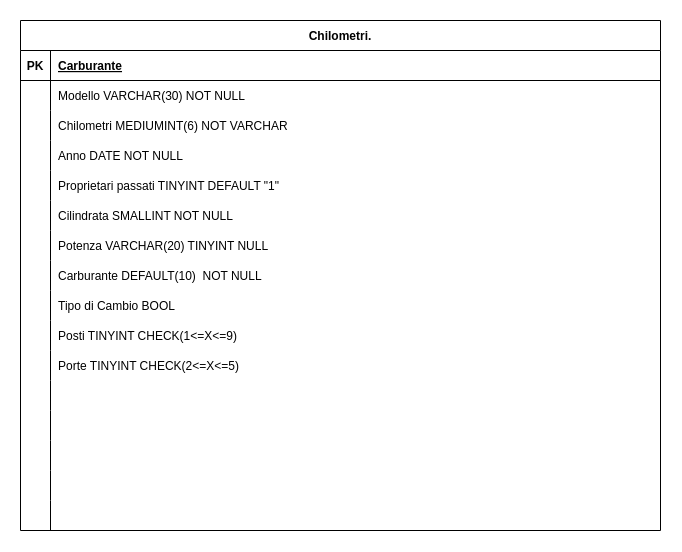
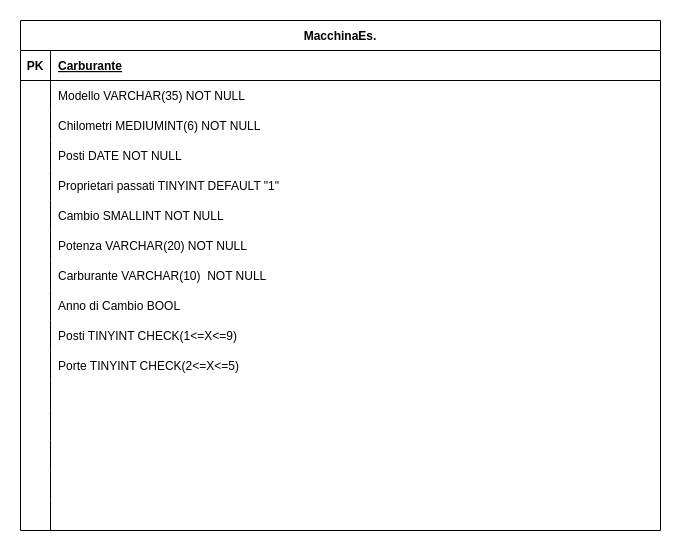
  <mxCell id="0" />
  <mxCell id="1" parent="0" />
- <mxCell id="2" value="Chilometri." style="shape=table;startSize=30;container=1;collapsible=1;childLayout=tableLayout;fixedRows=1;rowLines=0;fontStyle=1;align=center;resizeLast=1;" vertex="1" parent="1"><mxGeometry x="20" y="20" width="640" height="510" as="geometry" /></mxCell>
+ <mxCell id="2" value="MacchinaEs." style="shape=table;startSize=30;container=1;collapsible=1;childLayout=tableLayout;fixedRows=1;rowLines=0;fontStyle=1;align=center;resizeLast=1;" vertex="1" parent="1"><mxGeometry x="20" y="20" width="640" height="510" as="geometry" /></mxCell>
  <mxCell id="3" value="" style="shape=tableRow;horizontal=0;startSize=0;swimlaneHead=0;swimlaneBody=0;fillColor=none;collapsible=0;dropTarget=0;points=[[0,0.5],[1,0.5]];portConstraint=eastwest;top=0;left=0;right=0;bottom=1;" vertex="1" parent="2"><mxGeometry y="30" width="640" height="30" as="geometry" /></mxCell>
  <mxCell id="4" value="PK" style="shape=partialRectangle;connectable=0;fillColor=none;top=0;left=0;bottom=0;right=0;fontStyle=1;overflow=hidden;" vertex="1" parent="3"><mxGeometry width="30" height="30" as="geometry"><mxRectangle width="30" height="30" as="alternateBounds" /></mxGeometry></mxCell>
  <mxCell id="5" value="Carburante" style="shape=partialRectangle;connectable=0;fillColor=none;top=0;left=0;bottom=0;right=0;align=left;spacingLeft=6;fontStyle=5;overflow=hidden;" vertex="1" parent="3"><mxGeometry x="30" width="610" height="30" as="geometry"><mxRectangle width="610" height="30" as="alternateBounds" /></mxGeometry></mxCell>
  <mxCell id="6" value="" style="shape=tableRow;horizontal=0;startSize=0;swimlaneHead=0;swimlaneBody=0;fillColor=none;collapsible=0;dropTarget=0;points=[[0,0.5],[1,0.5]];portConstraint=eastwest;top=0;left=0;right=0;bottom=0;" vertex="1" parent="2"><mxGeometry y="60" width="640" height="30" as="geometry" /></mxCell>
  <mxCell id="7" value="" style="shape=partialRectangle;connectable=0;fillColor=none;top=0;left=0;bottom=0;right=0;editable=1;overflow=hidden;" vertex="1" parent="6"><mxGeometry width="30" height="30" as="geometry"><mxRectangle width="30" height="30" as="alternateBounds" /></mxGeometry></mxCell>
- <mxCell id="8" value="Modello VARCHAR(30) NOT NULL" style="shape=partialRectangle;connectable=0;fillColor=none;top=0;left=0;bottom=0;right=0;align=left;spacingLeft=6;overflow=hidden;" vertex="1" parent="6"><mxGeometry x="30" width="610" height="30" as="geometry"><mxRectangle width="610" height="30" as="alternateBounds" /></mxGeometry></mxCell>
+ <mxCell id="8" value="Modello VARCHAR(35) NOT NULL" style="shape=partialRectangle;connectable=0;fillColor=none;top=0;left=0;bottom=0;right=0;align=left;spacingLeft=6;overflow=hidden;" vertex="1" parent="6"><mxGeometry x="30" width="610" height="30" as="geometry"><mxRectangle width="610" height="30" as="alternateBounds" /></mxGeometry></mxCell>
  <mxCell id="9" value="" style="shape=tableRow;horizontal=0;startSize=0;swimlaneHead=0;swimlaneBody=0;fillColor=none;collapsible=0;dropTarget=0;points=[[0,0.5],[1,0.5]];portConstraint=eastwest;top=0;left=0;right=0;bottom=0;" vertex="1" parent="2"><mxGeometry y="90" width="640" height="30" as="geometry" /></mxCell>
  <mxCell id="10" value="" style="shape=partialRectangle;connectable=0;fillColor=none;top=0;left=0;bottom=0;right=0;editable=1;overflow=hidden;" vertex="1" parent="9"><mxGeometry width="30" height="30" as="geometry"><mxRectangle width="30" height="30" as="alternateBounds" /></mxGeometry></mxCell>
- <mxCell id="11" value="Chilometri MEDIUMINT(6) NOT VARCHAR" style="shape=partialRectangle;connectable=0;fillColor=none;top=0;left=0;bottom=0;right=0;align=left;spacingLeft=6;overflow=hidden;" vertex="1" parent="9"><mxGeometry x="30" width="610" height="30" as="geometry"><mxRectangle width="610" height="30" as="alternateBounds" /></mxGeometry></mxCell>
+ <mxCell id="11" value="Chilometri MEDIUMINT(6) NOT NULL" style="shape=partialRectangle;connectable=0;fillColor=none;top=0;left=0;bottom=0;right=0;align=left;spacingLeft=6;overflow=hidden;" vertex="1" parent="9"><mxGeometry x="30" width="610" height="30" as="geometry"><mxRectangle width="610" height="30" as="alternateBounds" /></mxGeometry></mxCell>
  <mxCell id="12" value="" style="shape=tableRow;horizontal=0;startSize=0;swimlaneHead=0;swimlaneBody=0;fillColor=none;collapsible=0;dropTarget=0;points=[[0,0.5],[1,0.5]];portConstraint=eastwest;top=0;left=0;right=0;bottom=0;" vertex="1" parent="2"><mxGeometry y="120" width="640" height="30" as="geometry" /></mxCell>
  <mxCell id="13" value="" style="shape=partialRectangle;connectable=0;fillColor=none;top=0;left=0;bottom=0;right=0;editable=1;overflow=hidden;" vertex="1" parent="12"><mxGeometry width="30" height="30" as="geometry"><mxRectangle width="30" height="30" as="alternateBounds" /></mxGeometry></mxCell>
- <mxCell id="14" value="Anno DATE NOT NULL" style="shape=partialRectangle;connectable=0;fillColor=none;top=0;left=0;bottom=0;right=0;align=left;spacingLeft=6;overflow=hidden;" vertex="1" parent="12"><mxGeometry x="30" width="610" height="30" as="geometry"><mxRectangle width="610" height="30" as="alternateBounds" /></mxGeometry></mxCell>
+ <mxCell id="14" value="Posti DATE NOT NULL" style="shape=partialRectangle;connectable=0;fillColor=none;top=0;left=0;bottom=0;right=0;align=left;spacingLeft=6;overflow=hidden;" vertex="1" parent="12"><mxGeometry x="30" width="610" height="30" as="geometry"><mxRectangle width="610" height="30" as="alternateBounds" /></mxGeometry></mxCell>
  <mxCell id="15" value="" style="shape=tableRow;horizontal=0;startSize=0;swimlaneHead=0;swimlaneBody=0;fillColor=none;collapsible=0;dropTarget=0;points=[[0,0.5],[1,0.5]];portConstraint=eastwest;top=0;left=0;right=0;bottom=0;" vertex="1" parent="2"><mxGeometry y="150" width="640" height="30" as="geometry" /></mxCell>
  <mxCell id="16" value="" style="shape=partialRectangle;connectable=0;fillColor=none;top=0;left=0;bottom=0;right=0;editable=1;overflow=hidden;" vertex="1" parent="15"><mxGeometry width="30" height="30" as="geometry"><mxRectangle width="30" height="30" as="alternateBounds" /></mxGeometry></mxCell>
  <mxCell id="17" value="Proprietari passati TINYINT DEFAULT &quot;1&quot;" style="shape=partialRectangle;connectable=0;fillColor=none;top=0;left=0;bottom=0;right=0;align=left;spacingLeft=6;overflow=hidden;" vertex="1" parent="15"><mxGeometry x="30" width="610" height="30" as="geometry"><mxRectangle width="610" height="30" as="alternateBounds" /></mxGeometry></mxCell>
  <mxCell id="18" value="" style="shape=tableRow;horizontal=0;startSize=0;swimlaneHead=0;swimlaneBody=0;fillColor=none;collapsible=0;dropTarget=0;points=[[0,0.5],[1,0.5]];portConstraint=eastwest;top=0;left=0;right=0;bottom=0;" vertex="1" parent="2"><mxGeometry y="180" width="640" height="30" as="geometry" /></mxCell>
  <mxCell id="19" value="" style="shape=partialRectangle;connectable=0;fillColor=none;top=0;left=0;bottom=0;right=0;editable=1;overflow=hidden;" vertex="1" parent="18"><mxGeometry width="30" height="30" as="geometry"><mxRectangle width="30" height="30" as="alternateBounds" /></mxGeometry></mxCell>
- <mxCell id="20" value="Cilindrata SMALLINT NOT NULL" style="shape=partialRectangle;connectable=0;fillColor=none;top=0;left=0;bottom=0;right=0;align=left;spacingLeft=6;overflow=hidden;" vertex="1" parent="18"><mxGeometry x="30" width="610" height="30" as="geometry"><mxRectangle width="610" height="30" as="alternateBounds" /></mxGeometry></mxCell>
+ <mxCell id="20" value="Cambio SMALLINT NOT NULL" style="shape=partialRectangle;connectable=0;fillColor=none;top=0;left=0;bottom=0;right=0;align=left;spacingLeft=6;overflow=hidden;" vertex="1" parent="18"><mxGeometry x="30" width="610" height="30" as="geometry"><mxRectangle width="610" height="30" as="alternateBounds" /></mxGeometry></mxCell>
  <mxCell id="21" value="" style="shape=tableRow;horizontal=0;startSize=0;swimlaneHead=0;swimlaneBody=0;fillColor=none;collapsible=0;dropTarget=0;points=[[0,0.5],[1,0.5]];portConstraint=eastwest;top=0;left=0;right=0;bottom=0;" vertex="1" parent="2"><mxGeometry y="210" width="640" height="30" as="geometry" /></mxCell>
  <mxCell id="22" value="" style="shape=partialRectangle;connectable=0;fillColor=none;top=0;left=0;bottom=0;right=0;editable=1;overflow=hidden;" vertex="1" parent="21"><mxGeometry width="30" height="30" as="geometry"><mxRectangle width="30" height="30" as="alternateBounds" /></mxGeometry></mxCell>
- <mxCell id="23" value="Potenza VARCHAR(20) TINYINT NULL" style="shape=partialRectangle;connectable=0;fillColor=none;top=0;left=0;bottom=0;right=0;align=left;spacingLeft=6;overflow=hidden;" vertex="1" parent="21"><mxGeometry x="30" width="610" height="30" as="geometry"><mxRectangle width="610" height="30" as="alternateBounds" /></mxGeometry></mxCell>
+ <mxCell id="23" value="Potenza VARCHAR(20) NOT NULL" style="shape=partialRectangle;connectable=0;fillColor=none;top=0;left=0;bottom=0;right=0;align=left;spacingLeft=6;overflow=hidden;" vertex="1" parent="21"><mxGeometry x="30" width="610" height="30" as="geometry"><mxRectangle width="610" height="30" as="alternateBounds" /></mxGeometry></mxCell>
  <mxCell id="24" value="" style="shape=tableRow;horizontal=0;startSize=0;swimlaneHead=0;swimlaneBody=0;fillColor=none;collapsible=0;dropTarget=0;points=[[0,0.5],[1,0.5]];portConstraint=eastwest;top=0;left=0;right=0;bottom=0;" vertex="1" parent="2"><mxGeometry y="240" width="640" height="30" as="geometry" /></mxCell>
  <mxCell id="25" value="" style="shape=partialRectangle;connectable=0;fillColor=none;top=0;left=0;bottom=0;right=0;editable=1;overflow=hidden;" vertex="1" parent="24"><mxGeometry width="30" height="30" as="geometry"><mxRectangle width="30" height="30" as="alternateBounds" /></mxGeometry></mxCell>
- <mxCell id="26" value="Carburante DEFAULT(10)  NOT NULL" style="shape=partialRectangle;connectable=0;fillColor=none;top=0;left=0;bottom=0;right=0;align=left;spacingLeft=6;overflow=hidden;" vertex="1" parent="24"><mxGeometry x="30" width="610" height="30" as="geometry"><mxRectangle width="610" height="30" as="alternateBounds" /></mxGeometry></mxCell>
+ <mxCell id="26" value="Carburante VARCHAR(10)  NOT NULL" style="shape=partialRectangle;connectable=0;fillColor=none;top=0;left=0;bottom=0;right=0;align=left;spacingLeft=6;overflow=hidden;" vertex="1" parent="24"><mxGeometry x="30" width="610" height="30" as="geometry"><mxRectangle width="610" height="30" as="alternateBounds" /></mxGeometry></mxCell>
  <mxCell id="27" value="" style="shape=tableRow;horizontal=0;startSize=0;swimlaneHead=0;swimlaneBody=0;fillColor=none;collapsible=0;dropTarget=0;points=[[0,0.5],[1,0.5]];portConstraint=eastwest;top=0;left=0;right=0;bottom=0;" vertex="1" parent="2"><mxGeometry y="270" width="640" height="30" as="geometry" /></mxCell>
  <mxCell id="28" value="" style="shape=partialRectangle;connectable=0;fillColor=none;top=0;left=0;bottom=0;right=0;editable=1;overflow=hidden;" vertex="1" parent="27"><mxGeometry width="30" height="30" as="geometry"><mxRectangle width="30" height="30" as="alternateBounds" /></mxGeometry></mxCell>
- <mxCell id="29" value="Tipo di Cambio BOOL" style="shape=partialRectangle;connectable=0;fillColor=none;top=0;left=0;bottom=0;right=0;align=left;spacingLeft=6;overflow=hidden;" vertex="1" parent="27"><mxGeometry x="30" width="610" height="30" as="geometry"><mxRectangle width="610" height="30" as="alternateBounds" /></mxGeometry></mxCell>
+ <mxCell id="29" value="Anno di Cambio BOOL" style="shape=partialRectangle;connectable=0;fillColor=none;top=0;left=0;bottom=0;right=0;align=left;spacingLeft=6;overflow=hidden;" vertex="1" parent="27"><mxGeometry x="30" width="610" height="30" as="geometry"><mxRectangle width="610" height="30" as="alternateBounds" /></mxGeometry></mxCell>
  <mxCell id="30" value="" style="shape=tableRow;horizontal=0;startSize=0;swimlaneHead=0;swimlaneBody=0;fillColor=none;collapsible=0;dropTarget=0;points=[[0,0.5],[1,0.5]];portConstraint=eastwest;top=0;left=0;right=0;bottom=0;" vertex="1" parent="2"><mxGeometry y="300" width="640" height="30" as="geometry" /></mxCell>
  <mxCell id="31" value="" style="shape=partialRectangle;connectable=0;fillColor=none;top=0;left=0;bottom=0;right=0;editable=1;overflow=hidden;" vertex="1" parent="30"><mxGeometry width="30" height="30" as="geometry"><mxRectangle width="30" height="30" as="alternateBounds" /></mxGeometry></mxCell>
  <mxCell id="32" value="Posti TINYINT CHECK(1&lt;=X&lt;=9)" style="shape=partialRectangle;connectable=0;fillColor=none;top=0;left=0;bottom=0;right=0;align=left;spacingLeft=6;overflow=hidden;" vertex="1" parent="30"><mxGeometry x="30" width="610" height="30" as="geometry"><mxRectangle width="610" height="30" as="alternateBounds" /></mxGeometry></mxCell>
  <mxCell id="33" value="" style="shape=tableRow;horizontal=0;startSize=0;swimlaneHead=0;swimlaneBody=0;fillColor=none;collapsible=0;dropTarget=0;points=[[0,0.5],[1,0.5]];portConstraint=eastwest;top=0;left=0;right=0;bottom=0;" vertex="1" parent="2"><mxGeometry y="330" width="640" height="30" as="geometry" /></mxCell>
  <mxCell id="34" value="" style="shape=partialRectangle;connectable=0;fillColor=none;top=0;left=0;bottom=0;right=0;editable=1;overflow=hidden;" vertex="1" parent="33"><mxGeometry width="30" height="30" as="geometry"><mxRectangle width="30" height="30" as="alternateBounds" /></mxGeometry></mxCell>
  <mxCell id="35" value="Porte TINYINT CHECK(2&lt;=X&lt;=5)" style="shape=partialRectangle;connectable=0;fillColor=none;top=0;left=0;bottom=0;right=0;align=left;spacingLeft=6;overflow=hidden;" vertex="1" parent="33"><mxGeometry x="30" width="610" height="30" as="geometry"><mxRectangle width="610" height="30" as="alternateBounds" /></mxGeometry></mxCell>
  <mxCell id="36" value="" style="shape=tableRow;horizontal=0;startSize=0;swimlaneHead=0;swimlaneBody=0;fillColor=none;collapsible=0;dropTarget=0;points=[[0,0.5],[1,0.5]];portConstraint=eastwest;top=0;left=0;right=0;bottom=0;" vertex="1" parent="2"><mxGeometry y="360" width="640" height="30" as="geometry" /></mxCell>
  <mxCell id="37" value="" style="shape=partialRectangle;connectable=0;fillColor=none;top=0;left=0;bottom=0;right=0;editable=1;overflow=hidden;" vertex="1" parent="36"><mxGeometry width="30" height="30" as="geometry"><mxRectangle width="30" height="30" as="alternateBounds" /></mxGeometry></mxCell>
  <mxCell id="38" value="" style="shape=partialRectangle;connectable=0;fillColor=none;top=0;left=0;bottom=0;right=0;align=left;spacingLeft=6;overflow=hidden;" vertex="1" parent="36"><mxGeometry x="30" width="610" height="30" as="geometry"><mxRectangle width="610" height="30" as="alternateBounds" /></mxGeometry></mxCell>
  <mxCell id="39" value="" style="shape=tableRow;horizontal=0;startSize=0;swimlaneHead=0;swimlaneBody=0;fillColor=none;collapsible=0;dropTarget=0;points=[[0,0.5],[1,0.5]];portConstraint=eastwest;top=0;left=0;right=0;bottom=0;" vertex="1" parent="2"><mxGeometry y="390" width="640" height="30" as="geometry" /></mxCell>
  <mxCell id="40" value="" style="shape=partialRectangle;connectable=0;fillColor=none;top=0;left=0;bottom=0;right=0;editable=1;overflow=hidden;" vertex="1" parent="39"><mxGeometry width="30" height="30" as="geometry"><mxRectangle width="30" height="30" as="alternateBounds" /></mxGeometry></mxCell>
  <mxCell id="41" value="" style="shape=partialRectangle;connectable=0;fillColor=none;top=0;left=0;bottom=0;right=0;align=left;spacingLeft=6;overflow=hidden;" vertex="1" parent="39"><mxGeometry x="30" width="610" height="30" as="geometry"><mxRectangle width="610" height="30" as="alternateBounds" /></mxGeometry></mxCell>
  <mxCell id="42" value="" style="shape=tableRow;horizontal=0;startSize=0;swimlaneHead=0;swimlaneBody=0;fillColor=none;collapsible=0;dropTarget=0;points=[[0,0.5],[1,0.5]];portConstraint=eastwest;top=0;left=0;right=0;bottom=0;" vertex="1" parent="2"><mxGeometry y="420" width="640" height="30" as="geometry" /></mxCell>
  <mxCell id="43" value="" style="shape=partialRectangle;connectable=0;fillColor=none;top=0;left=0;bottom=0;right=0;editable=1;overflow=hidden;" vertex="1" parent="42"><mxGeometry width="30" height="30" as="geometry"><mxRectangle width="30" height="30" as="alternateBounds" /></mxGeometry></mxCell>
  <mxCell id="44" value="" style="shape=partialRectangle;connectable=0;fillColor=none;top=0;left=0;bottom=0;right=0;align=left;spacingLeft=6;overflow=hidden;" vertex="1" parent="42"><mxGeometry x="30" width="610" height="30" as="geometry"><mxRectangle width="610" height="30" as="alternateBounds" /></mxGeometry></mxCell>
  <mxCell id="45" value="" style="shape=tableRow;horizontal=0;startSize=0;swimlaneHead=0;swimlaneBody=0;fillColor=none;collapsible=0;dropTarget=0;points=[[0,0.5],[1,0.5]];portConstraint=eastwest;top=0;left=0;right=0;bottom=0;" vertex="1" parent="2"><mxGeometry y="450" width="640" height="30" as="geometry" /></mxCell>
  <mxCell id="46" value="" style="shape=partialRectangle;connectable=0;fillColor=none;top=0;left=0;bottom=0;right=0;editable=1;overflow=hidden;" vertex="1" parent="45"><mxGeometry width="30" height="30" as="geometry"><mxRectangle width="30" height="30" as="alternateBounds" /></mxGeometry></mxCell>
  <mxCell id="47" value="" style="shape=partialRectangle;connectable=0;fillColor=none;top=0;left=0;bottom=0;right=0;align=left;spacingLeft=6;overflow=hidden;" vertex="1" parent="45"><mxGeometry x="30" width="610" height="30" as="geometry"><mxRectangle width="610" height="30" as="alternateBounds" /></mxGeometry></mxCell>
  <mxCell id="48" value="" style="shape=tableRow;horizontal=0;startSize=0;swimlaneHead=0;swimlaneBody=0;fillColor=none;collapsible=0;dropTarget=0;points=[[0,0.5],[1,0.5]];portConstraint=eastwest;top=0;left=0;right=0;bottom=0;" vertex="1" parent="2"><mxGeometry y="480" width="640" height="30" as="geometry" /></mxCell>
  <mxCell id="49" value="" style="shape=partialRectangle;connectable=0;fillColor=none;top=0;left=0;bottom=0;right=0;editable=1;overflow=hidden;" vertex="1" parent="48"><mxGeometry width="30" height="30" as="geometry"><mxRectangle width="30" height="30" as="alternateBounds" /></mxGeometry></mxCell>
  <mxCell id="50" value="" style="shape=partialRectangle;connectable=0;fillColor=none;top=0;left=0;bottom=0;right=0;align=left;spacingLeft=6;overflow=hidden;" vertex="1" parent="48"><mxGeometry x="30" width="610" height="30" as="geometry"><mxRectangle width="610" height="30" as="alternateBounds" /></mxGeometry></mxCell>
